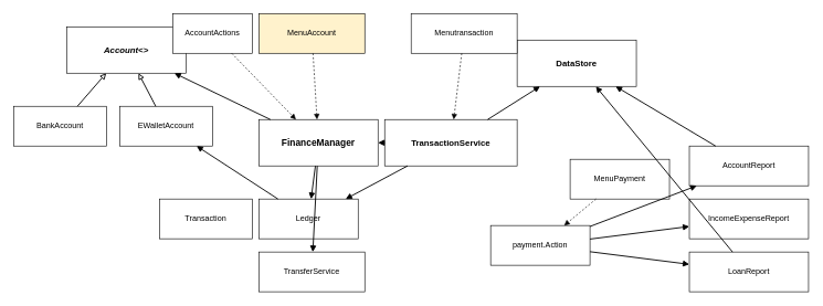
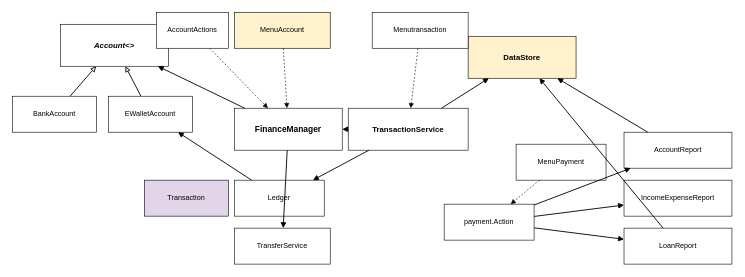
  <mxCell id="0" />
  <mxCell id="1" parent="0" />
  <mxCell id="2" value="FinanceManager" style="rounded=0;whiteSpace=wrap;html=1;fontSize=14;fontStyle=1" vertex="1" parent="1"><mxGeometry x="390" y="180" width="180" height="70" as="geometry" /></mxCell>
  <mxCell id="3" value="Account&lt;&lt;abstract&gt;&gt;" style="rounded=0;whiteSpace=wrap;html=1;fontSize=13;fontStyle=3" vertex="1" parent="1"><mxGeometry x="100" y="40" width="180" height="70" as="geometry" /></mxCell>
  <mxCell id="4" value="BankAccount" style="rounded=0;whiteSpace=wrap;html=1;fontSize=12" vertex="1" parent="1"><mxGeometry x="20" y="160" width="140" height="60" as="geometry" /></mxCell>
  <mxCell id="5" value="EWalletAccount" style="rounded=0;whiteSpace=wrap;html=1;fontSize=12" vertex="1" parent="1"><mxGeometry x="180" y="160" width="140" height="60" as="geometry" /></mxCell>
  <mxCell id="6" value="Ledger" style="rounded=0;whiteSpace=wrap;html=1;fontSize=12" vertex="1" parent="1"><mxGeometry x="390" y="300" width="150" height="60" as="geometry" /></mxCell>
- <mxCell id="7" value="Transaction" style="rounded=0;whiteSpace=wrap;html=1;fontSize=12" vertex="1" parent="1"><mxGeometry x="240" y="300" width="140" height="60" as="geometry" /></mxCell>
+ <mxCell id="7" value="Transaction" style="rounded=0;whiteSpace=wrap;html=1;fontSize=12;fillColor=#e1d5e7;" vertex="1" parent="1"><mxGeometry x="240" y="300" width="140" height="60" as="geometry" /></mxCell>
  <mxCell id="8" value="TransactionService" style="rounded=0;whiteSpace=wrap;html=1;fontSize=13;fontStyle=1" vertex="1" parent="1"><mxGeometry x="580" y="180" width="200" height="70" as="geometry" /></mxCell>
- <mxCell id="9" value="DataStore" style="rounded=0;whiteSpace=wrap;html=1;fontSize=13;fontStyle=1" vertex="1" parent="1"><mxGeometry x="780" y="60" width="180" height="70" as="geometry" /></mxCell>
+ <mxCell id="9" value="DataStore" style="rounded=0;whiteSpace=wrap;html=1;fontSize=13;fontStyle=1;fillColor=#fff2cc;" vertex="1" parent="1"><mxGeometry x="780" y="60" width="180" height="70" as="geometry" /></mxCell>
  <mxCell id="10" value="MenuAccount" style="rounded=0;whiteSpace=wrap;html=1;fontSize=12;fillColor=#fff2cc;" vertex="1" parent="1"><mxGeometry x="390" y="20" width="160" height="60" as="geometry" /></mxCell>
  <mxCell id="11" value="Menutransaction" style="rounded=0;whiteSpace=wrap;html=1;fontSize=12" vertex="1" parent="1"><mxGeometry x="620" y="20" width="160" height="60" as="geometry" /></mxCell>
  <mxCell id="12" value="MenuPayment" style="rounded=0;whiteSpace=wrap;html=1;fontSize=12" vertex="1" parent="1"><mxGeometry x="860" y="240" width="150" height="60" as="geometry" /></mxCell>
  <mxCell id="13" value="payment.Action" style="rounded=0;whiteSpace=wrap;html=1;fontSize=12" vertex="1" parent="1"><mxGeometry x="740" y="340" width="150" height="60" as="geometry" /></mxCell>
  <mxCell id="14" value="IncomeExpenseReport" style="rounded=0;whiteSpace=wrap;html=1;fontSize=12" vertex="1" parent="1"><mxGeometry x="1040" y="300" width="180" height="60" as="geometry" /></mxCell>
  <mxCell id="15" value="LoanReport" style="rounded=0;whiteSpace=wrap;html=1;fontSize=12" vertex="1" parent="1"><mxGeometry x="1040" y="380" width="180" height="60" as="geometry" /></mxCell>
  <mxCell id="16" value="AccountReport" style="rounded=0;whiteSpace=wrap;html=1;fontSize=12" vertex="1" parent="1"><mxGeometry x="1040" y="220" width="180" height="60" as="geometry" /></mxCell>
  <mxCell id="17" value="TransferService" style="rounded=0;whiteSpace=wrap;html=1;fontSize=12" vertex="1" parent="1"><mxGeometry x="390" y="380" width="160" height="60" as="geometry" /></mxCell>
  <mxCell id="18" value="AccountActions" style="rounded=0;whiteSpace=wrap;html=1;fontSize=12" vertex="1" parent="1"><mxGeometry x="260" y="20" width="120" height="60" as="geometry" /></mxCell>
  <mxCell id="19" style="endArrow=block;endFill=0;html=1;strokeWidth=1.5" edge="1" parent="1" source="4" target="3"><mxGeometry relative="1" as="geometry" /></mxCell>
  <mxCell id="20" style="endArrow=block;endFill=0;html=1;strokeWidth=1.5" edge="1" parent="1" source="5" target="3"><mxGeometry relative="1" as="geometry" /></mxCell>
  <mxCell id="21" style="endArrow=block;html=1;strokeWidth=1.5" edge="1" parent="1" source="2" target="3"><mxGeometry relative="1" as="geometry" /></mxCell>
- <mxCell id="22" style="endArrow=block;html=1;strokeWidth=1.5" edge="1" parent="1" source="2" target="6"><mxGeometry relative="1" as="geometry" /></mxCell>
  <mxCell id="23" style="endArrow=block;html=1;strokeWidth=1.5;" edge="1" parent="1" source="6" target="5"><mxGeometry relative="1" as="geometry" /></mxCell>
  <mxCell id="24" style="endArrow=block;html=1;strokeWidth=1.5" edge="1" parent="1" source="2" target="17"><mxGeometry relative="1" as="geometry" /></mxCell>
  <mxCell id="25" style="endArrow=block;html=1;strokeWidth=1.5" edge="1" parent="1" source="8" target="2"><mxGeometry relative="1" as="geometry" /></mxCell>
  <mxCell id="26" style="endArrow=block;html=1;strokeWidth=1.5" edge="1" parent="1" source="8" target="6"><mxGeometry relative="1" as="geometry" /></mxCell>
  <mxCell id="27" style="endArrow=block;html=1;strokeWidth=1.5" edge="1" parent="1" source="8" target="9"><mxGeometry relative="1" as="geometry" /></mxCell>
  <mxCell id="28" style="endArrow=block;html=1;dashed=1" edge="1" parent="1" source="10" target="2"><mxGeometry relative="1" as="geometry" /></mxCell>
  <mxCell id="29" style="endArrow=block;html=1;dashed=1" edge="1" parent="1" source="18" target="2"><mxGeometry relative="1" as="geometry" /></mxCell>
  <mxCell id="30" style="endArrow=block;html=1;dashed=1" edge="1" parent="1" source="11" target="8"><mxGeometry relative="1" as="geometry" /></mxCell>
  <mxCell id="31" style="endArrow=block;html=1;dashed=1" edge="1" parent="1" source="12" target="13"><mxGeometry relative="1" as="geometry" /></mxCell>
  <mxCell id="32" style="endArrow=block;html=1;strokeWidth=1.5" edge="1" parent="1" source="13" target="14"><mxGeometry relative="1" as="geometry" /></mxCell>
  <mxCell id="33" style="endArrow=block;html=1;strokeWidth=1.5" edge="1" parent="1" source="13" target="15"><mxGeometry relative="1" as="geometry" /></mxCell>
  <mxCell id="34" style="endArrow=block;html=1;strokeWidth=1.5" edge="1" parent="1" source="13" target="16"><mxGeometry relative="1" as="geometry" /></mxCell>
  <mxCell id="35" style="endArrow=block;html=1;strokeWidth=1.5" edge="1" parent="1" source="15" target="9"><mxGeometry relative="1" as="geometry" /></mxCell>
  <mxCell id="36" style="endArrow=block;html=1;strokeWidth=1.5" edge="1" parent="1" source="16" target="9"><mxGeometry relative="1" as="geometry" /></mxCell>
